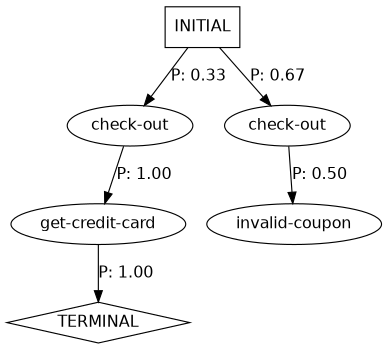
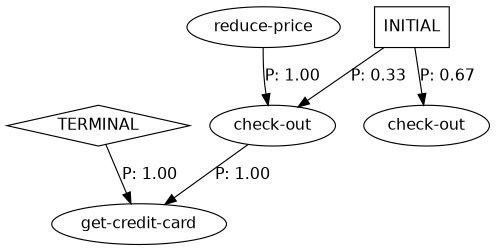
  digraph {
    fontname="DejaVu Sans"
    node [fontname="DejaVu Sans"]
    edge [fontname="DejaVu Sans"]
    n1 [label="check-out"]
    n2 [label="get-credit-card"]
    n3 [label=TERMINAL shape=diamond]
    n4 [label="check-out"]
-   n5 [label="invalid-coupon"]
+   n6 [label="reduce-price"]
    n7 [label=INITIAL shape=box]
    n1 -> n2 [label="P: 1.00"]
-   n2 -> n3 [label="P: 1.00"]
-   n4 -> n5 [label="P: 0.50"]
+   n3 -> n2 [label="P: 1.00"]
+   n6 -> n1 [label="P: 1.00"]
    n7 -> n1 [label="P: 0.33"]
    n7 -> n4 [label="P: 0.67"]
  }
